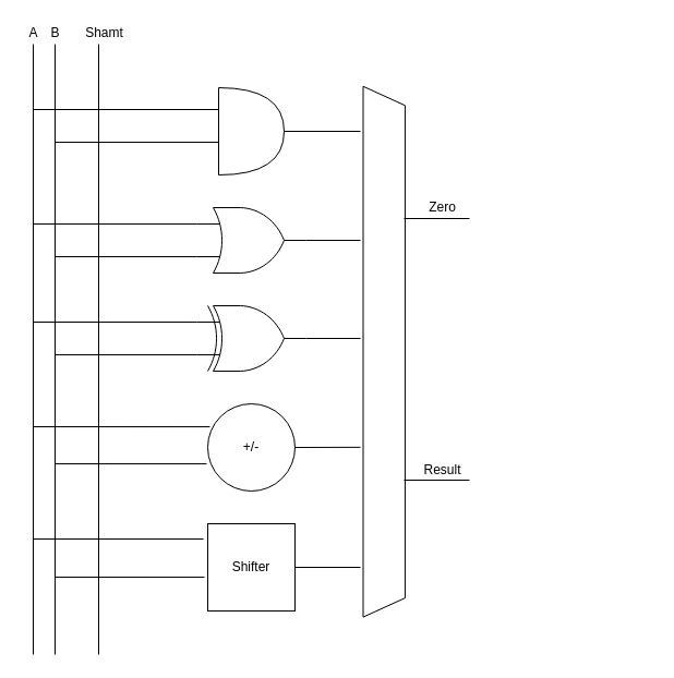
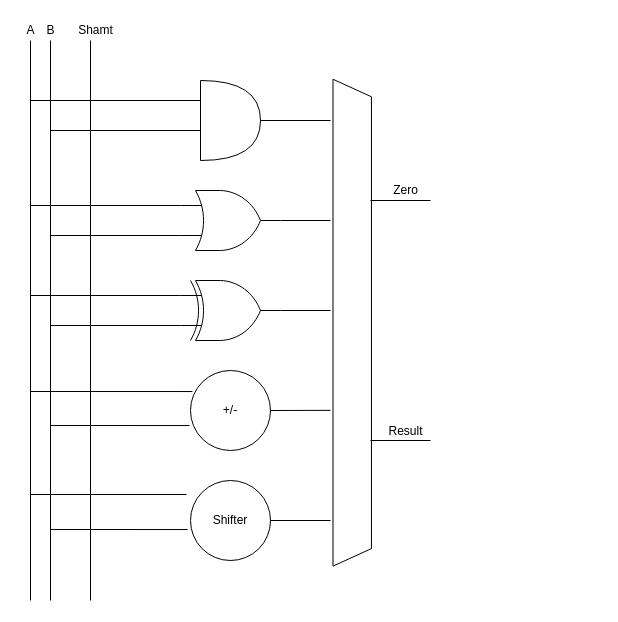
  <mxCell id="0" />
  <mxCell id="1" parent="0" />
  <mxCell id="2" value="" style="endArrow=none;html=1;" edge="1" parent="1"><mxGeometry width="50" height="50" relative="1" as="geometry"><mxPoint x="30" y="600" as="sourcePoint" /><mxPoint x="30" y="40" as="targetPoint" /></mxGeometry></mxCell>
  <mxCell id="3" value="" style="endArrow=none;html=1;" edge="1" parent="1"><mxGeometry width="50" height="50" relative="1" as="geometry"><mxPoint x="50" y="600" as="sourcePoint" /><mxPoint x="50" y="40" as="targetPoint" /></mxGeometry></mxCell>
  <mxCell id="4" value="" style="endArrow=none;html=1;" edge="1" parent="1"><mxGeometry width="50" height="50" relative="1" as="geometry"><mxPoint x="90" y="600" as="sourcePoint" /><mxPoint x="90" y="40" as="targetPoint" /></mxGeometry></mxCell>
  <mxCell id="5" value="Shamt" style="text;html=1;align=center;verticalAlign=middle;resizable=0;points=[];autosize=1;" vertex="1" parent="1"><mxGeometry x="70" y="20" width="50" height="20" as="geometry" /></mxCell>
  <mxCell id="6" value="B" style="text;html=1;align=center;verticalAlign=middle;resizable=0;points=[];autosize=1;" vertex="1" parent="1"><mxGeometry x="40" y="20" width="20" height="20" as="geometry" /></mxCell>
  <mxCell id="7" value="A" style="text;html=1;align=center;verticalAlign=middle;resizable=0;points=[];autosize=1;" vertex="1" parent="1"><mxGeometry x="20" y="20" width="20" height="20" as="geometry" /></mxCell>
  <mxCell id="8" value="" style="shape=or;whiteSpace=wrap;html=1;" vertex="1" parent="1"><mxGeometry x="200" y="80" width="60" height="80" as="geometry" /></mxCell>
  <mxCell id="9" value="" style="verticalLabelPosition=bottom;shadow=0;dashed=0;align=center;html=1;verticalAlign=top;shape=mxgraph.electrical.logic_gates.logic_gate;operation=or;" vertex="1" parent="1"><mxGeometry x="180" y="190" width="100" height="60" as="geometry" /></mxCell>
  <mxCell id="10" value="" style="verticalLabelPosition=bottom;shadow=0;dashed=0;align=center;html=1;verticalAlign=top;shape=mxgraph.electrical.logic_gates.logic_gate;operation=xor;" vertex="1" parent="1"><mxGeometry x="180" y="280" width="100" height="60" as="geometry" /></mxCell>
  <mxCell id="11" value="+/-" style="ellipse;whiteSpace=wrap;html=1;aspect=fixed;" vertex="1" parent="1"><mxGeometry x="190" y="370" width="80" height="80" as="geometry" /></mxCell>
- <mxCell id="12" value="Shifter" style="whiteSpace=wrap;html=1;aspect=fixed;" vertex="1" parent="1"><mxGeometry x="190" y="480" width="80" height="80" as="geometry" /></mxCell>
+ <mxCell id="12" value="Shifter" style="ellipse;whiteSpace=wrap;html=1;aspect=fixed;" vertex="1" parent="1"><mxGeometry x="190" y="480" width="80" height="80" as="geometry" /></mxCell>
  <mxCell id="13" value="" style="shape=trapezoid;perimeter=trapezoidPerimeter;whiteSpace=wrap;html=1;rotation=90;size=0.036;" vertex="1" parent="1"><mxGeometry x="108.29" y="302.97" width="486.87" height="38.44" as="geometry" /></mxCell>
  <mxCell id="14" value="" style="endArrow=none;html=1;entryX=0;entryY=0.25;entryDx=0;entryDy=0;entryPerimeter=0;" edge="1" parent="1" target="8"><mxGeometry width="50" height="50" relative="1" as="geometry"><mxPoint x="30" y="100" as="sourcePoint" /><mxPoint x="260" y="320" as="targetPoint" /></mxGeometry></mxCell>
  <mxCell id="15" value="" style="endArrow=none;html=1;exitX=0;exitY=0.625;exitDx=0;exitDy=0;exitPerimeter=0;" edge="1" parent="1" source="8"><mxGeometry width="50" height="50" relative="1" as="geometry"><mxPoint x="210" y="370" as="sourcePoint" /><mxPoint x="50" y="130" as="targetPoint" /></mxGeometry></mxCell>
  <mxCell id="16" value="" style="endArrow=none;html=1;entryX=0;entryY=0.25;entryDx=0;entryDy=0;entryPerimeter=0;" edge="1" parent="1" target="9"><mxGeometry width="50" height="50" relative="1" as="geometry"><mxPoint x="30" y="205" as="sourcePoint" /><mxPoint x="170" y="320" as="targetPoint" /></mxGeometry></mxCell>
  <mxCell id="17" value="" style="endArrow=none;html=1;entryX=0;entryY=0.75;entryDx=0;entryDy=0;entryPerimeter=0;" edge="1" parent="1" target="9"><mxGeometry width="50" height="50" relative="1" as="geometry"><mxPoint x="50" y="235" as="sourcePoint" /><mxPoint x="170" y="240" as="targetPoint" /></mxGeometry></mxCell>
  <mxCell id="18" value="" style="endArrow=none;html=1;entryX=0;entryY=0.25;entryDx=0;entryDy=0;entryPerimeter=0;" edge="1" parent="1" target="10"><mxGeometry width="50" height="50" relative="1" as="geometry"><mxPoint x="30" y="295" as="sourcePoint" /><mxPoint x="170" y="320" as="targetPoint" /></mxGeometry></mxCell>
  <mxCell id="19" value="" style="endArrow=none;html=1;entryX=0;entryY=0.75;entryDx=0;entryDy=0;entryPerimeter=0;" edge="1" parent="1" target="10"><mxGeometry width="50" height="50" relative="1" as="geometry"><mxPoint x="50" y="325" as="sourcePoint" /><mxPoint x="170" y="320" as="targetPoint" /></mxGeometry></mxCell>
  <mxCell id="20" value="" style="endArrow=none;html=1;entryX=0.025;entryY=0.263;entryDx=0;entryDy=0;entryPerimeter=0;" edge="1" parent="1" target="11"><mxGeometry width="50" height="50" relative="1" as="geometry"><mxPoint x="30" y="391" as="sourcePoint" /><mxPoint x="170" y="320" as="targetPoint" /></mxGeometry></mxCell>
  <mxCell id="21" value="" style="endArrow=none;html=1;entryX=-0.012;entryY=0.688;entryDx=0;entryDy=0;entryPerimeter=0;" edge="1" parent="1" target="11"><mxGeometry width="50" height="50" relative="1" as="geometry"><mxPoint x="50" y="425" as="sourcePoint" /><mxPoint x="170" y="320" as="targetPoint" /></mxGeometry></mxCell>
  <mxCell id="22" value="" style="endArrow=none;html=1;entryX=-0.05;entryY=0.175;entryDx=0;entryDy=0;entryPerimeter=0;" edge="1" parent="1" target="12"><mxGeometry width="50" height="50" relative="1" as="geometry"><mxPoint x="30" y="494" as="sourcePoint" /><mxPoint x="170" y="320" as="targetPoint" /></mxGeometry></mxCell>
  <mxCell id="23" value="" style="endArrow=none;html=1;entryX=-0.037;entryY=0.613;entryDx=0;entryDy=0;entryPerimeter=0;" edge="1" parent="1" target="12"><mxGeometry width="50" height="50" relative="1" as="geometry"><mxPoint x="50" y="529" as="sourcePoint" /><mxPoint x="170" y="320" as="targetPoint" /></mxGeometry></mxCell>
  <mxCell id="24" value="" style="endArrow=none;html=1;entryX=1;entryY=0.5;entryDx=0;entryDy=0;entryPerimeter=0;" edge="1" parent="1" target="10"><mxGeometry width="50" height="50" relative="1" as="geometry"><mxPoint x="330" y="310" as="sourcePoint" /><mxPoint x="170" y="320" as="targetPoint" /></mxGeometry></mxCell>
  <mxCell id="25" value="" style="endArrow=none;html=1;entryX=1;entryY=0.5;entryDx=0;entryDy=0;entryPerimeter=0;" edge="1" parent="1" target="9"><mxGeometry width="50" height="50" relative="1" as="geometry"><mxPoint x="330" y="220" as="sourcePoint" /><mxPoint x="170" y="320" as="targetPoint" /></mxGeometry></mxCell>
  <mxCell id="26" value="" style="endArrow=none;html=1;entryX=1;entryY=0.5;entryDx=0;entryDy=0;entryPerimeter=0;" edge="1" parent="1" target="8"><mxGeometry width="50" height="50" relative="1" as="geometry"><mxPoint x="330" y="120" as="sourcePoint" /><mxPoint x="170" y="320" as="targetPoint" /></mxGeometry></mxCell>
  <mxCell id="27" value="" style="endArrow=none;html=1;exitX=1;exitY=0.5;exitDx=0;exitDy=0;entryX=0.68;entryY=1.065;entryDx=0;entryDy=0;entryPerimeter=0;" edge="1" parent="1" source="11" target="13"><mxGeometry width="50" height="50" relative="1" as="geometry"><mxPoint x="120" y="370" as="sourcePoint" /><mxPoint x="310" y="390" as="targetPoint" /></mxGeometry></mxCell>
  <mxCell id="28" value="" style="endArrow=none;html=1;entryX=1;entryY=0.5;entryDx=0;entryDy=0;" edge="1" parent="1" target="12"><mxGeometry width="50" height="50" relative="1" as="geometry"><mxPoint x="330" y="520" as="sourcePoint" /><mxPoint x="170" y="320" as="targetPoint" /></mxGeometry></mxCell>
  <mxCell id="29" value="" style="endArrow=none;html=1;" edge="1" parent="1"><mxGeometry width="50" height="50" relative="1" as="geometry"><mxPoint x="370" y="200" as="sourcePoint" /><mxPoint x="430" y="200" as="targetPoint" /></mxGeometry></mxCell>
  <mxCell id="30" value="" style="endArrow=none;html=1;" edge="1" parent="1"><mxGeometry width="50" height="50" relative="1" as="geometry"><mxPoint x="370" y="440" as="sourcePoint" /><mxPoint x="430" y="440" as="targetPoint" /></mxGeometry></mxCell>
  <mxCell id="31" value="Result" style="text;html=1;align=center;verticalAlign=middle;resizable=0;points=[];autosize=1;" vertex="1" parent="1"><mxGeometry x="380" y="421" width="50" height="20" as="geometry" /></mxCell>
  <mxCell id="32" value="Zero" style="text;html=1;align=center;verticalAlign=middle;resizable=0;points=[];autosize=1;" vertex="1" parent="1"><mxGeometry x="385" y="180" width="40" height="20" as="geometry" /></mxCell>
